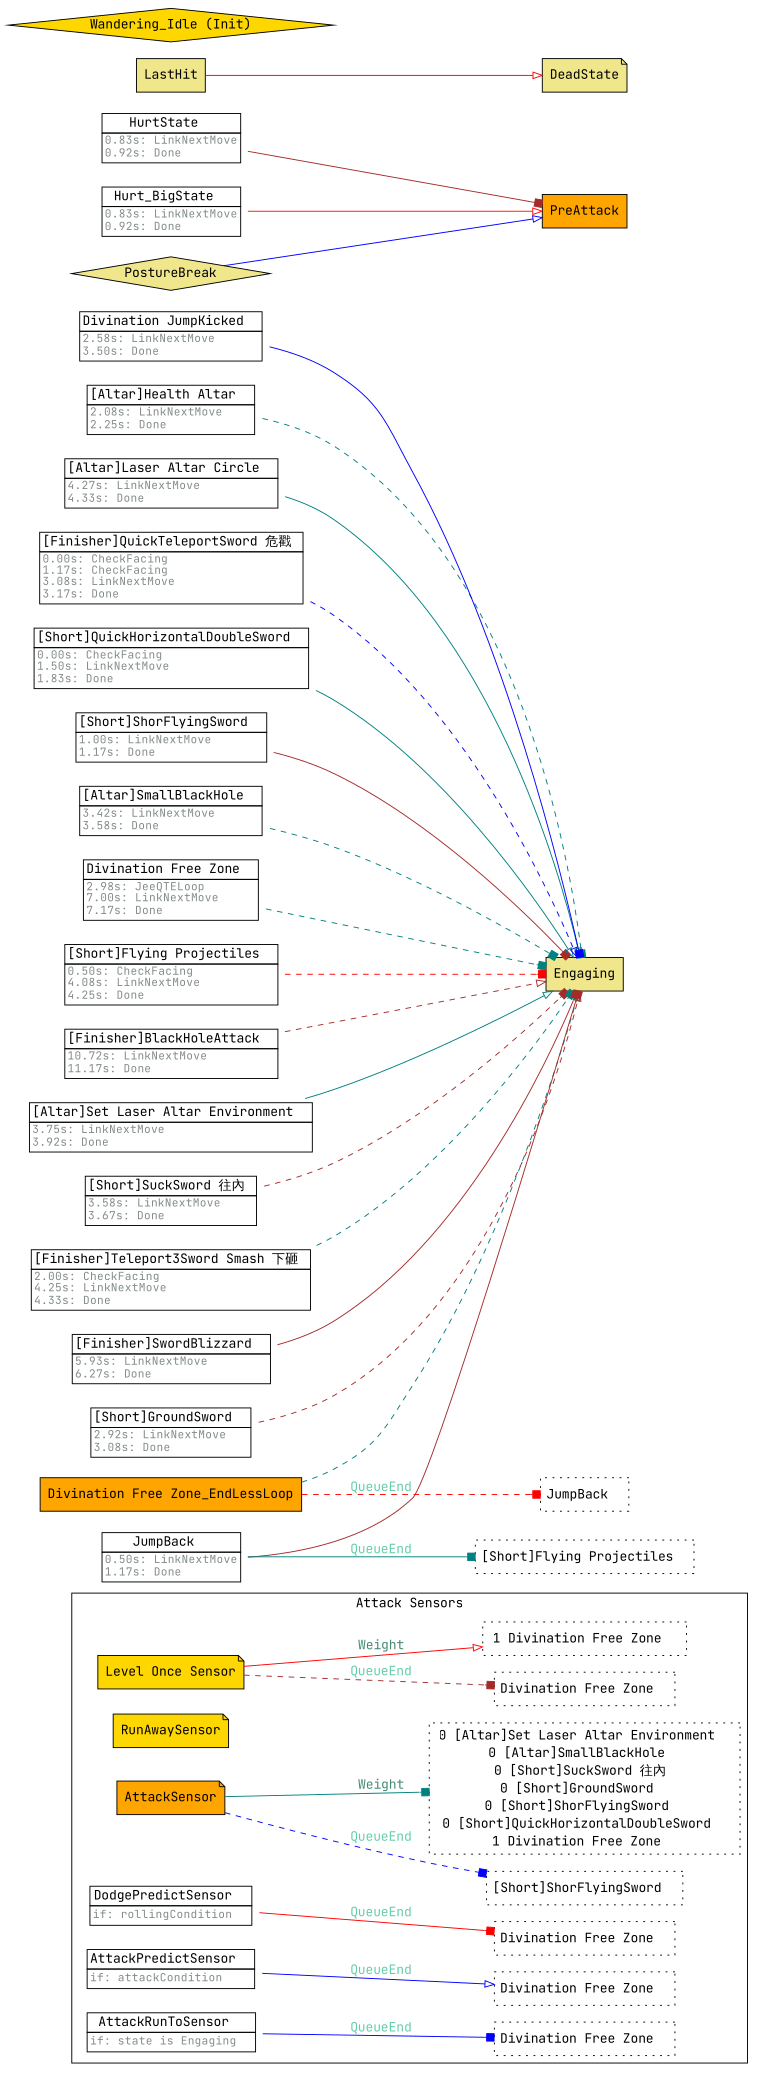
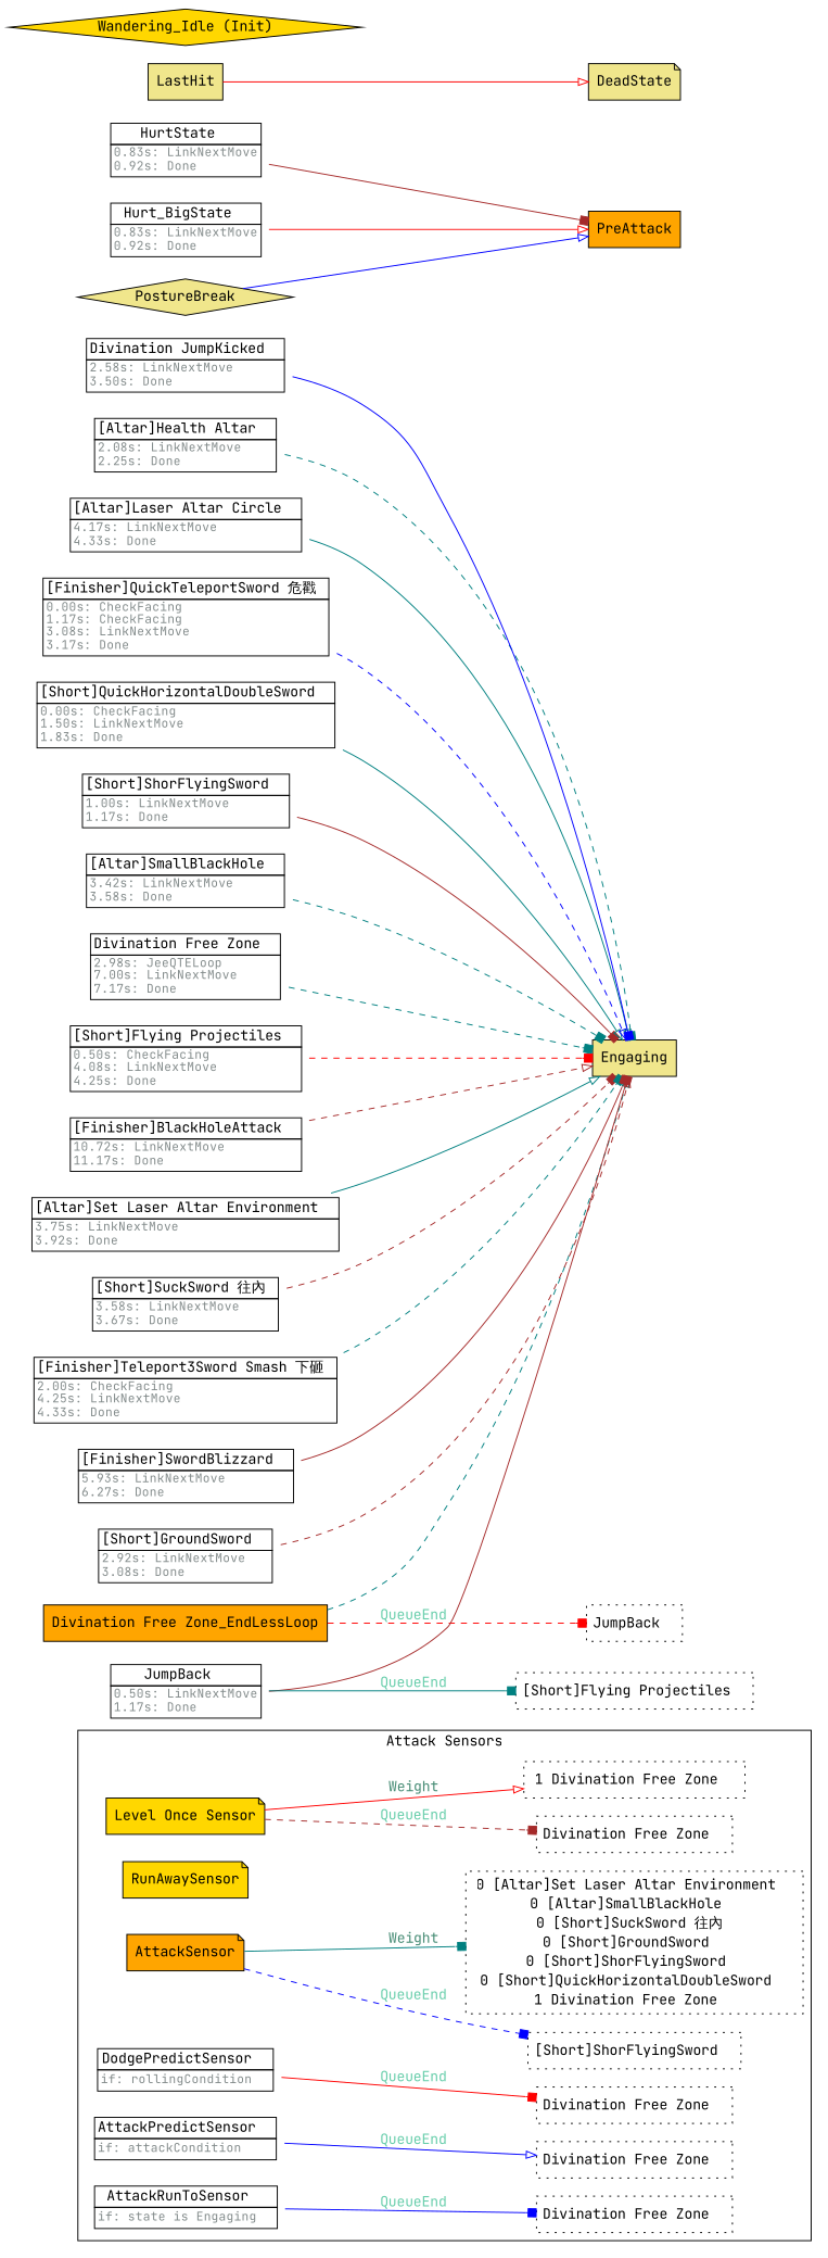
  strict digraph {
    fontname="JetBrains Mono"
    rankdir=LR
    node [fontname="JetBrains Mono" shape=plaintext]
    edge [arrowhead=box color=teal fontcolor=cornsilk3 fontname="JetBrains Mono" style=solid]
    n1 [fillcolor=gold label="Level Once Sensor" shape=note style=filled]
    n2 [label=<<TABLE border="0" cellborder="0" cellspacing="0" cellpadding="2"><TR><TD>Divination Free Zone  </TD></TR></TABLE>> margin=0.05 shape=box style=dotted]
    n3 [label=<<TABLE border="0" cellborder="0" cellspacing="0" cellpadding="2"><TR><TD>1 Divination Free Zone  </TD></TR></TABLE>> shape=box style=dotted]
    n4 [fillcolor=gold label=RunAwaySensor shape=note style=filled]
    n5 [fillcolor=orange label=AttackSensor shape=note style=filled]
    n6 [label=<<TABLE border="0" cellborder="0" cellspacing="0" cellpadding="2"><TR><TD>[Short]ShorFlyingSword  </TD></TR></TABLE>> margin=0.05 shape=box style=dotted]
    n7 [label=<<TABLE border="0" cellborder="0" cellspacing="0" cellpadding="2"><TR><TD>0 [Altar]Set Laser Altar Environment  </TD></TR><TR><TD>0 [Altar]SmallBlackHole  </TD></TR><TR><TD>0 [Short]SuckSword 往內  </TD></TR><TR><TD>0 [Short]GroundSword  </TD></TR><TR><TD>0 [Short]ShorFlyingSword  </TD></TR><TR><TD>0 [Short]QuickHorizontalDoubleSword  </TD></TR><TR><TD>1 Divination Free Zone  </TD></TR></TABLE>> shape=box style=dotted]
    n8 [label=<<TABLE border="0" cellborder="1" cellspacing="0" cellpadding="2"><TR><TD >DodgePredictSensor  </TD></TR><TR><TD align="left" balign="left"><FONT point-size="12" color="azure4">if: rollingCondition</FONT>  </TD></TR></TABLE>>]
    n9 [label=<<TABLE border="0" cellborder="0" cellspacing="0" cellpadding="2"><TR><TD>Divination Free Zone  </TD></TR></TABLE>> margin=0.05 shape=box style=dotted]
    n10 [label=<<TABLE border="0" cellborder="1" cellspacing="0" cellpadding="2"><TR><TD >AttackPredictSensor  </TD></TR><TR><TD align="left" balign="left"><FONT point-size="12" color="azure4">if: attackCondition</FONT>  </TD></TR></TABLE>>]
    n11 [label=<<TABLE border="0" cellborder="0" cellspacing="0" cellpadding="2"><TR><TD>Divination Free Zone  </TD></TR></TABLE>> margin=0.05 shape=box style=dotted]
    n12 [label=<<TABLE border="0" cellborder="1" cellspacing="0" cellpadding="2"><TR><TD >AttackRunToSensor  </TD></TR><TR><TD align="left" balign="left"><FONT point-size="12" color="azure4">if: state is Engaging</FONT>  </TD></TR></TABLE>>]
    n13 [label=<<TABLE border="0" cellborder="0" cellspacing="0" cellpadding="2"><TR><TD>Divination Free Zone  </TD></TR></TABLE>> margin=0.05 shape=box style=dotted]
    n14 [label=<<TABLE border="0" cellborder="1" cellspacing="0" cellpadding="2"><TR><TD >Divination Free Zone  </TD></TR><TR><TD align="left" balign="left"><FONT point-size="12" color="azure4">2.98s: JeeQTELoop<br/>7.00s: LinkNextMove<br/>7.17s: Done</FONT>  </TD></TR></TABLE>>]
    Engaging [fillcolor=khaki shape=box style=filled]
    n16 [label=<<TABLE border="0" cellborder="1" cellspacing="0" cellpadding="2"><TR><TD >[Altar]SmallBlackHole  </TD></TR><TR><TD align="left" balign="left"><FONT point-size="12" color="azure4">3.42s: LinkNextMove<br/>3.58s: Done</FONT>  </TD></TR></TABLE>>]
    n17 [label=<<TABLE border="0" cellborder="1" cellspacing="0" cellpadding="2"><TR><TD >[Short]ShorFlyingSword  </TD></TR><TR><TD align="left" balign="left"><FONT point-size="12" color="azure4">1.00s: LinkNextMove<br/>1.17s: Done</FONT>  </TD></TR></TABLE>>]
    n18 [label=<<TABLE border="0" cellborder="1" cellspacing="0" cellpadding="2"><TR><TD >[Short]QuickHorizontalDoubleSword  </TD></TR><TR><TD align="left" balign="left"><FONT point-size="12" color="azure4">0.00s: CheckFacing<br/>1.50s: LinkNextMove<br/>1.83s: Done</FONT>  </TD></TR></TABLE>>]
    n19 [label=<<TABLE border="0" cellborder="1" cellspacing="0" cellpadding="2"><TR><TD >[Finisher]QuickTeleportSword 危戳  </TD></TR><TR><TD align="left" balign="left"><FONT point-size="12" color="azure4">0.00s: CheckFacing<br/>1.17s: CheckFacing<br/>3.08s: LinkNextMove<br/>3.17s: Done</FONT>  </TD></TR></TABLE>>]
-   n20 [label=<<TABLE border="0" cellborder="1" cellspacing="0" cellpadding="2"><TR><TD >[Altar]Laser Altar Circle  </TD></TR><TR><TD align="left" balign="left"><FONT point-size="12" color="azure4">4.27s: LinkNextMove<br/>4.33s: Done</FONT>  </TD></TR></TABLE>>]
+   n20 [label=<<TABLE border="0" cellborder="1" cellspacing="0" cellpadding="2"><TR><TD >[Altar]Laser Altar Circle  </TD></TR><TR><TD align="left" balign="left"><FONT point-size="12" color="azure4">4.17s: LinkNextMove<br/>4.33s: Done</FONT>  </TD></TR></TABLE>>]
    n21 [label=<<TABLE border="0" cellborder="1" cellspacing="0" cellpadding="2"><TR><TD >[Altar]Health Altar  </TD></TR><TR><TD align="left" balign="left"><FONT point-size="12" color="azure4">2.08s: LinkNextMove<br/>2.25s: Done</FONT>  </TD></TR></TABLE>>]
    n22 [label=<<TABLE border="0" cellborder="1" cellspacing="0" cellpadding="2"><TR><TD >Divination JumpKicked  </TD></TR><TR><TD align="left" balign="left"><FONT point-size="12" color="azure4">2.58s: LinkNextMove<br/>3.50s: Done</FONT>  </TD></TR></TABLE>>]
    n23 [label=<<TABLE border="0" cellborder="1" cellspacing="0" cellpadding="2"><TR><TD >[Short]Flying Projectiles  </TD></TR><TR><TD align="left" balign="left"><FONT point-size="12" color="azure4">0.50s: CheckFacing<br/>4.08s: LinkNextMove<br/>4.25s: Done</FONT>  </TD></TR></TABLE>>]
    n24 [label=<<TABLE border="0" cellborder="1" cellspacing="0" cellpadding="2"><TR><TD >[Finisher]BlackHoleAttack  </TD></TR><TR><TD align="left" balign="left"><FONT point-size="12" color="azure4">10.72s: LinkNextMove<br/>11.17s: Done</FONT>  </TD></TR></TABLE>>]
    n25 [label=<<TABLE border="0" cellborder="1" cellspacing="0" cellpadding="2"><TR><TD >[Altar]Set Laser Altar Environment  </TD></TR><TR><TD align="left" balign="left"><FONT point-size="12" color="azure4">3.75s: LinkNextMove<br/>3.92s: Done</FONT>  </TD></TR></TABLE>>]
    n26 [label=<<TABLE border="0" cellborder="1" cellspacing="0" cellpadding="2"><TR><TD >[Short]SuckSword 往內  </TD></TR><TR><TD align="left" balign="left"><FONT point-size="12" color="azure4">3.58s: LinkNextMove<br/>3.67s: Done</FONT>  </TD></TR></TABLE>>]
    n27 [label=<<TABLE border="0" cellborder="1" cellspacing="0" cellpadding="2"><TR><TD >[Finisher]Teleport3Sword Smash 下砸  </TD></TR><TR><TD align="left" balign="left"><FONT point-size="12" color="azure4">2.00s: CheckFacing<br/>4.25s: LinkNextMove<br/>4.33s: Done</FONT>  </TD></TR></TABLE>>]
    n28 [label=<<TABLE border="0" cellborder="1" cellspacing="0" cellpadding="2"><TR><TD >[Finisher]SwordBlizzard  </TD></TR><TR><TD align="left" balign="left"><FONT point-size="12" color="azure4">5.93s: LinkNextMove<br/>6.27s: Done</FONT>  </TD></TR></TABLE>>]
    n29 [fillcolor=orange label="Divination Free Zone_EndLessLoop" shape=box style=filled]
    n30 [label=<<TABLE border="0" cellborder="0" cellspacing="0" cellpadding="2"><TR><TD>JumpBack  </TD></TR></TABLE>> margin=0.05 shape=box style=dotted]
    n31 [label=<<TABLE border="0" cellborder="1" cellspacing="0" cellpadding="2"><TR><TD >[Short]GroundSword  </TD></TR><TR><TD align="left" balign="left"><FONT point-size="12" color="azure4">2.92s: LinkNextMove<br/>3.08s: Done</FONT>  </TD></TR></TABLE>>]
    n32 [label=<<TABLE border="0" cellborder="1" cellspacing="0" cellpadding="2"><TR><TD >HurtState  </TD></TR><TR><TD align="left" balign="left"><FONT point-size="12" color="azure4">0.83s: LinkNextMove<br/>0.92s: Done</FONT>  </TD></TR></TABLE>>]
    PreAttack [fillcolor=orange shape=box style=filled]
    n34 [label=<<TABLE border="0" cellborder="1" cellspacing="0" cellpadding="2"><TR><TD >Hurt_BigState  </TD></TR><TR><TD align="left" balign="left"><FONT point-size="12" color="azure4">0.83s: LinkNextMove<br/>0.92s: Done</FONT>  </TD></TR></TABLE>>]
    n35 [label=<<TABLE border="0" cellborder="1" cellspacing="0" cellpadding="2"><TR><TD >JumpBack  </TD></TR><TR><TD align="left" balign="left"><FONT point-size="12" color="azure4">0.50s: LinkNextMove<br/>1.17s: Done</FONT>  </TD></TR></TABLE>>]
    n36 [label=<<TABLE border="0" cellborder="0" cellspacing="0" cellpadding="2"><TR><TD>[Short]Flying Projectiles  </TD></TR></TABLE>> margin=0.05 shape=box style=dotted]
    n37 [fillcolor=khaki label=LastHit shape=box style=filled]
    DeadState [fillcolor=khaki shape=note style=filled]
    n39 [fillcolor=khaki label=PostureBreak shape=diamond style=filled]
    n40 [fillcolor=gold label="Wandering_Idle (Init)" shape=diamond style=filled]
    subgraph cluster_1 {
      label="Attack Sensors"
      rank=sink
      n1
      n2
      n3
      n4
      n5
      n6
      n7
      n8
      n9
      n10
      n11
      n12
      n13
    }
    n1 -> n2 [color=brown fontcolor=aquamarine3 label=QueueEnd style=dashed]
    n1 -> n3 [arrowhead=onormal color=red fontcolor=aquamarine4 label=Weight]
    n5 -> n6 [color=blue fontcolor=aquamarine3 label=QueueEnd style=dashed]
    n5 -> n7 [fontcolor=aquamarine4 label=Weight]
    n8 -> n9 [color=red fontcolor=aquamarine3 label=QueueEnd]
    n10 -> n11 [arrowhead=onormal color=blue fontcolor=aquamarine3 label=QueueEnd]
    n12 -> n13 [color=blue fontcolor=aquamarine3 label=QueueEnd]
    n14 -> Engaging [style=dashed]
    n16 -> Engaging [style=dashed]
    n17 -> Engaging [color=brown]
    n18 -> Engaging [arrowhead=onormal]
    n19 -> Engaging [arrowhead=onormal color=blue style=dashed]
    n20 -> Engaging [arrowhead=onormal]
    n21 -> Engaging [style=dashed]
    n22 -> Engaging [color=blue]
    n23 -> Engaging [color=red style=dashed]
    n24 -> Engaging [arrowhead=onormal color=brown style=dashed]
    n25 -> Engaging [arrowhead=onormal]
    n26 -> Engaging [color=brown style=dashed]
    n27 -> Engaging [style=dashed]
    n28 -> Engaging [color=brown]
    n29 -> Engaging [arrowhead=onormal style=dashed]
    n29 -> n30 [color=red fontcolor=aquamarine3 label=QueueEnd style=dashed]
    n31 -> Engaging [arrowhead=onormal color=brown style=dashed]
    n32 -> PreAttack [color=brown]
    n34 -> PreAttack [arrowhead=onormal color=red]
    n35 -> Engaging [color=brown]
    n35 -> n36 [fontcolor=aquamarine3 label=QueueEnd]
    n37 -> DeadState [arrowhead=onormal color=red]
    n39 -> PreAttack [arrowhead=onormal color=blue]
  }
